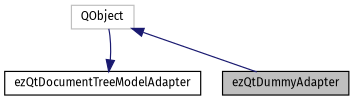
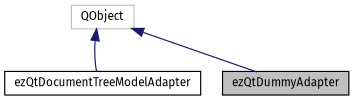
  digraph {
    fontname="Fira Sans"
    node [color=black fillcolor=white fontname="Fira Sans" fontsize=10 shape=record style=filled]
    edge [color=midnightblue dir=back fontname="Fira Sans" fontsize=10 labelfontname=Helvetica labelfontsize=10 style=solid]
    n1 [fillcolor=grey75 fontcolor=black height=0.2 label=ezQtDummyAdapter width=0.4]
    n2 [height=0.2 label=ezQtDocumentTreeModelAdapter width=0.4]
    n3 [color=grey75 height=0.2 label=QObject width=0.4]
    n3 -> n1
-   n2 -> n3
+   n3 -> n2
  }
